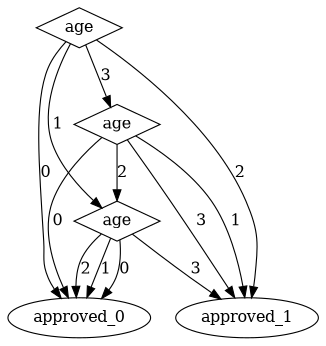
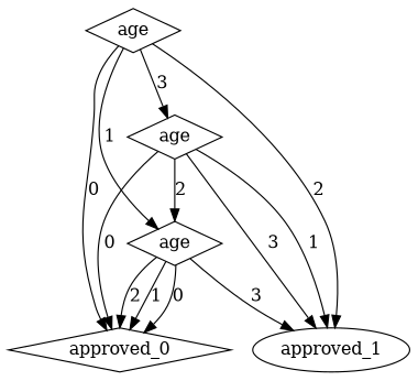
  digraph {
    node [shape=diamond]
    n1 [label=approved_1 shape=""]
-   n2 [label=approved_0 shape=""]
+   n2 [label=approved_0]
    n3 [label=age]
    n4 [label=age]
    n5 [label=age]
    n3 -> n1 [label=3]
    n3 -> n2 [label=2]
    n3 -> n2 [label=1]
    n3 -> n2 [label=0]
    n4 -> n1 [label=3]
    n4 -> n1 [label=1]
    n4 -> n2 [label=0]
    n4 -> n3 [label=2]
    n5 -> n1 [label=2]
    n5 -> n2 [label=0]
    n5 -> n3 [label=1]
    n5 -> n4 [label=3]
  }
